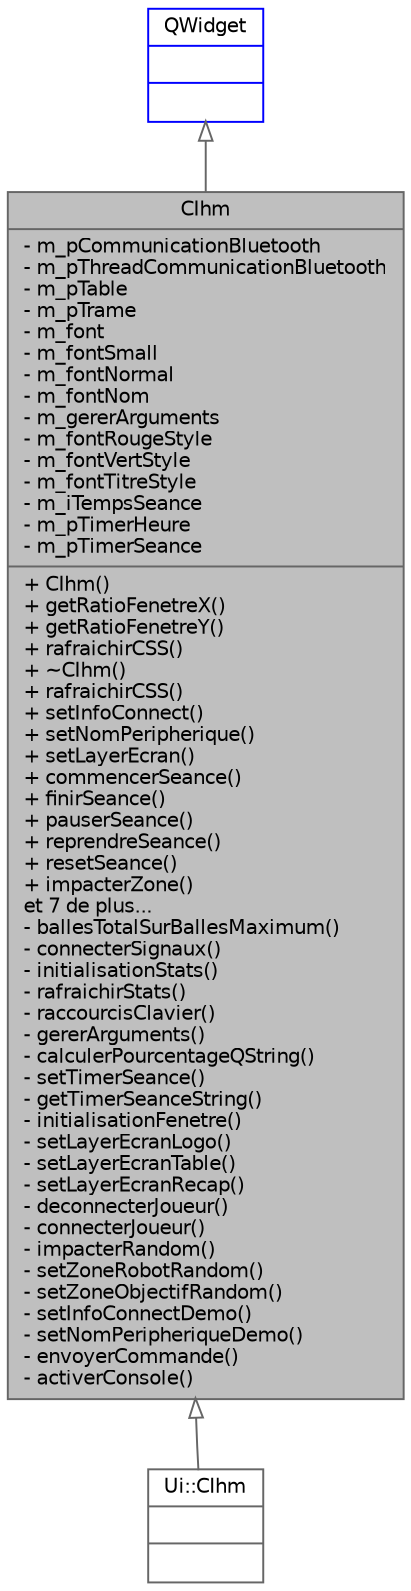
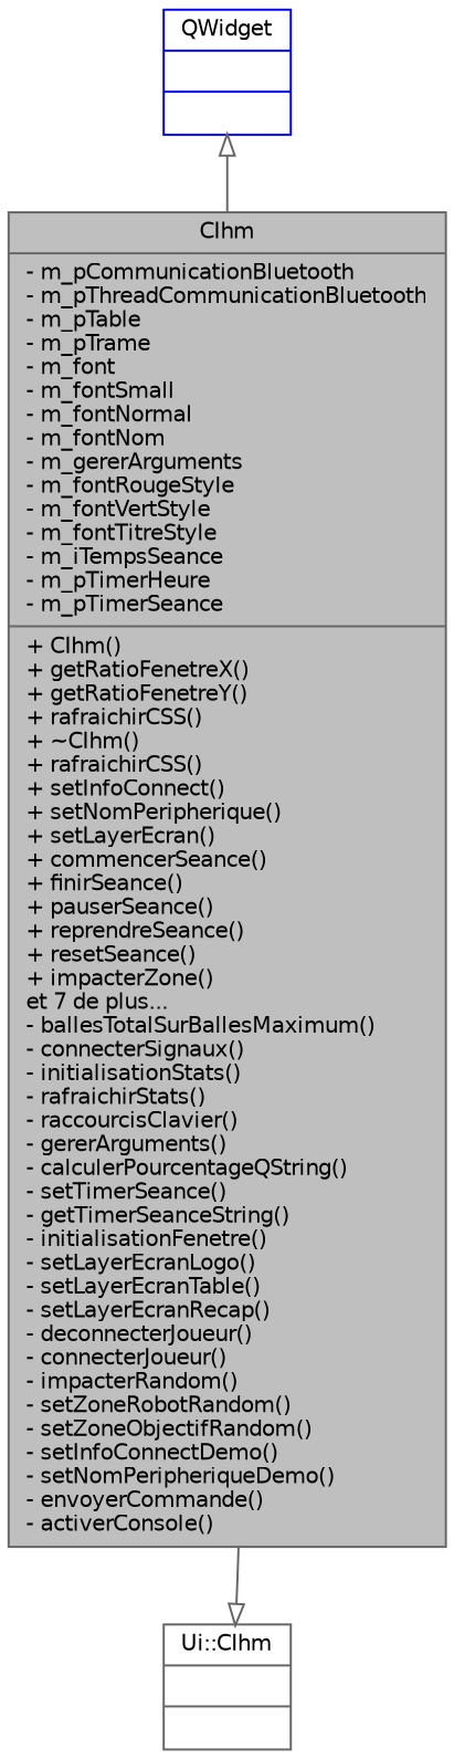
  digraph {
    node [color=gray40 fontname=Helvetica fontsize=10 shape=record]
    edge [arrowtail=onormal color=gray40 dir=back fontname=Helvetica fontsize=10 labelfontname=Helvetica labelfontsize=10 style=solid]
    n1 [fillcolor=grey75 fontcolor=black height=0.2 label="{CIhm\n|- m_pCommunicationBluetooth\l- m_pThreadCommunicationBluetooth\l- m_pTable\l- m_pTrame\l- m_font\l- m_fontSmall\l- m_fontNormal\l- m_fontNom\l- m_gererArguments\l- m_fontRougeStyle\l- m_fontVertStyle\l- m_fontTitreStyle\l- m_iTempsSeance\l- m_pTimerHeure\l- m_pTimerSeance\l|+ CIhm()\l+ getRatioFenetreX()\l+ getRatioFenetreY()\l+ rafraichirCSS()\l+ ~CIhm()\l+ rafraichirCSS()\l+ setInfoConnect()\l+ setNomPeripherique()\l+ setLayerEcran()\l+ commencerSeance()\l+ finirSeance()\l+ pauserSeance()\l+ reprendreSeance()\l+ resetSeance()\l+ impacterZone()\let 7 de plus...\l- ballesTotalSurBallesMaximum()\l- connecterSignaux()\l- initialisationStats()\l- rafraichirStats()\l- raccourcisClavier()\l- gererArguments()\l- calculerPourcentageQString()\l- setTimerSeance()\l- getTimerSeanceString()\l- initialisationFenetre()\l- setLayerEcranLogo()\l- setLayerEcranTable()\l- setLayerEcranRecap()\l- deconnecterJoueur()\l- connecterJoueur()\l- impacterRandom()\l- setZoneRobotRandom()\l- setZoneObjectifRandom()\l- setInfoConnectDemo()\l- setNomPeripheriqueDemo()\l- envoyerCommande()\l- activerConsole()\l}" style=filled width=0.4]
    n2 [color=blue height=0.2 label="{QWidget\n||}" width=0.4]
    n3 [height=0.2 label="{Ui::CIhm\n||}" width=0.4]
    n2 -> n1
-   n1 -> n3
+   n3 -> n1
  }
